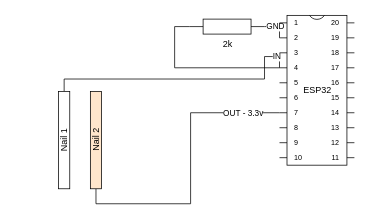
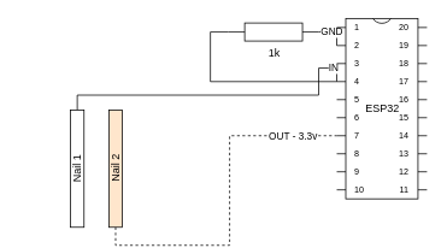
  <mxCell id="0" />
  <mxCell id="1" parent="0" />
  <mxCell id="2" value="GND" style="edgeStyle=orthogonalEdgeStyle;rounded=0;orthogonalLoop=1;jettySize=auto;html=1;exitX=1;exitY=0.5;exitDx=0;exitDy=0;exitPerimeter=0;entryX=0;entryY=0;entryDx=0;entryDy=30;entryPerimeter=0;endArrow=none;endFill=0;" edge="1" parent="1" source="3" target="6"><mxGeometry x="-0.2" relative="1" as="geometry"><mxPoint as="offset" /></mxGeometry></mxCell>
- <mxCell id="3" value="2k" style="pointerEvents=1;verticalLabelPosition=bottom;shadow=0;dashed=0;align=center;html=1;verticalAlign=top;shape=mxgraph.electrical.resistors.resistor_1;" vertex="1" parent="1"><mxGeometry x="252.5" y="25" width="100" height="20" as="geometry" /></mxCell>
+ <mxCell id="3" value="1k" style="pointerEvents=1;verticalLabelPosition=bottom;shadow=0;dashed=0;align=center;html=1;verticalAlign=top;shape=mxgraph.electrical.resistors.resistor_1;" vertex="1" parent="1"><mxGeometry x="252.5" y="25" width="100" height="20" as="geometry" /></mxCell>
  <mxCell id="4" style="edgeStyle=orthogonalEdgeStyle;rounded=0;orthogonalLoop=1;jettySize=auto;html=1;exitX=0;exitY=0;exitDx=0;exitDy=70;exitPerimeter=0;entryX=0;entryY=0.5;entryDx=0;entryDy=0;entryPerimeter=0;endArrow=none;endFill=0;" edge="1" parent="1" source="6" target="3"><mxGeometry relative="1" as="geometry" /></mxCell>
  <mxCell id="5" value="IN" style="edgeStyle=orthogonalEdgeStyle;rounded=0;orthogonalLoop=1;jettySize=auto;html=1;exitX=0;exitY=0;exitDx=0;exitDy=70;exitPerimeter=0;endArrow=none;endFill=0;entryX=1;entryY=0.5;entryDx=0;entryDy=0;" edge="1" parent="1" source="6" target="7"><mxGeometry x="-0.89" relative="1" as="geometry"><mxPoint x="272.5" y="105" as="targetPoint" /><Array as="points"><mxPoint x="352.5" y="75" /><mxPoint x="352.5" y="105" /><mxPoint x="85.5" y="105" /></Array><mxPoint as="offset" /></mxGeometry></mxCell>
  <mxCell id="6" value="ESP32" style="shadow=0;dashed=0;align=center;html=1;strokeWidth=1;shape=mxgraph.electrical.logic_gates.dual_inline_ic;labelNames=a,b,c,d,e,f,g,h,i,j,k,l,m,n,o,p,q,r,s,t;" vertex="1" parent="1"><mxGeometry x="372.5" y="20" width="100" height="200" as="geometry" /></mxCell>
  <mxCell id="7" value="Nail 1" style="rounded=0;whiteSpace=wrap;html=1;rotation=-90;" vertex="1" parent="1"><mxGeometry x="20" y="179" width="130" height="15" as="geometry" /></mxCell>
- <mxCell id="8" style="edgeStyle=orthogonalEdgeStyle;rounded=0;orthogonalLoop=1;jettySize=auto;html=1;exitX=0;exitY=0.5;exitDx=0;exitDy=0;entryX=0;entryY=0;entryDx=0;entryDy=130;entryPerimeter=0;endArrow=none;endFill=0;" edge="1" parent="1" source="10" target="6"><mxGeometry relative="1" as="geometry" /></mxCell>
+ <mxCell id="8" style="edgeStyle=orthogonalEdgeStyle;rounded=0;orthogonalLoop=1;jettySize=auto;html=1;exitX=0;exitY=0.5;exitDx=0;exitDy=0;entryX=0;entryY=0;entryDx=0;entryDy=130;entryPerimeter=0;endArrow=none;endFill=0;dashed=1;" edge="1" parent="1" source="10" target="6"><mxGeometry relative="1" as="geometry" /></mxCell>
  <mxCell id="9" value="OUT - 3.3v" style="edgeLabel;html=1;align=center;verticalAlign=middle;resizable=0;points=[];" vertex="1" connectable="0" parent="8"><mxGeometry x="0.745" relative="1" as="geometry"><mxPoint as="offset" /></mxGeometry></mxCell>
  <mxCell id="10" value="Nail 2" style="rounded=0;whiteSpace=wrap;html=1;rotation=-90;fillColor=#ffe6cc;" vertex="1" parent="1"><mxGeometry x="62.5" y="179" width="130" height="15" as="geometry" /></mxCell>
